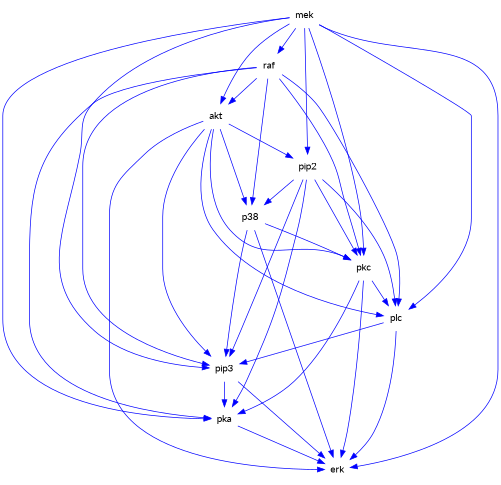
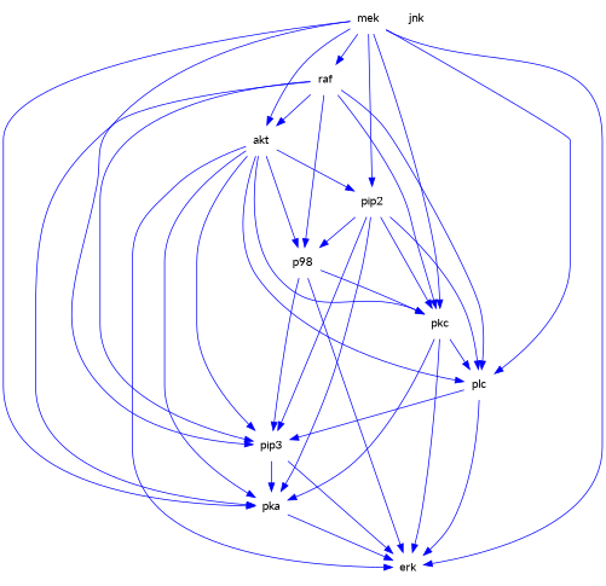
  digraph {
    fontname=Lato
    node [fontname=Lato shape=plaintext]
    edge [color=blue fontname=Lato]
    raf [height=.5 width=.5]
    plc [height=.5 width=.5]
    pip3 [height=.5 width=.5]
    akt [height=.5 width=.5]
    pka [height=.5 width=.5]
    pkc [height=.5 width=.5]
-   p38 [height=.5 width=.5]
+   p38 [height=.5 width=.5 label=p98]
    erk [height=.5 width=.5]
    pip2 [height=.5 width=.5]
    mek [height=.5 width=.5]
+   jnk [height=.5 width=.5]
    raf -> plc
    raf -> pip3
    raf -> akt
    raf -> pka
    raf -> pkc
    raf -> p38
    plc -> pip3
    plc -> erk
    pip3 -> pka
    pip3 -> erk
    akt -> plc
    akt -> pip3
+   akt -> pka
    akt -> pkc
    akt -> p38
    akt -> erk
    akt -> pip2
    pka -> erk
    pkc -> plc
    pkc -> pka
    pkc -> erk
    p38 -> pip3
    p38 -> pkc
    p38 -> erk
    pip2 -> plc
    pip2 -> pip3
    pip2 -> pka
    pip2 -> pkc
    pip2 -> p38
    mek -> raf
    mek -> plc
    mek -> pip3
    mek -> akt
    mek -> pka
    mek -> pkc
    mek -> erk
    mek -> pip2
  }
